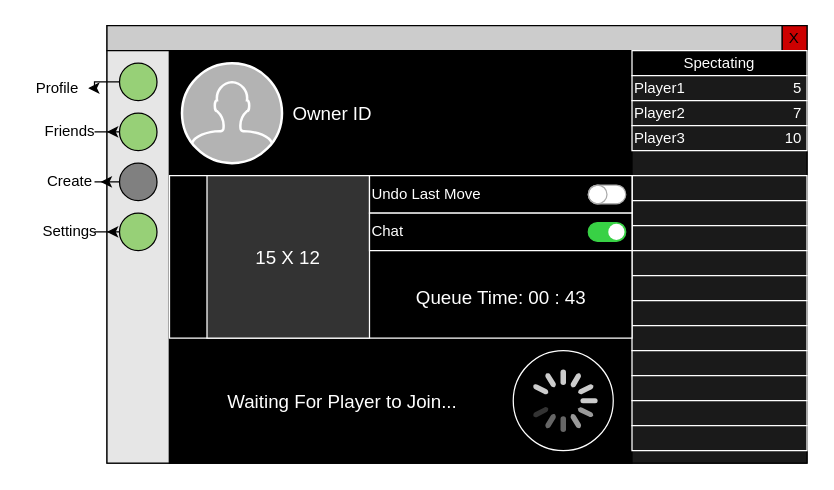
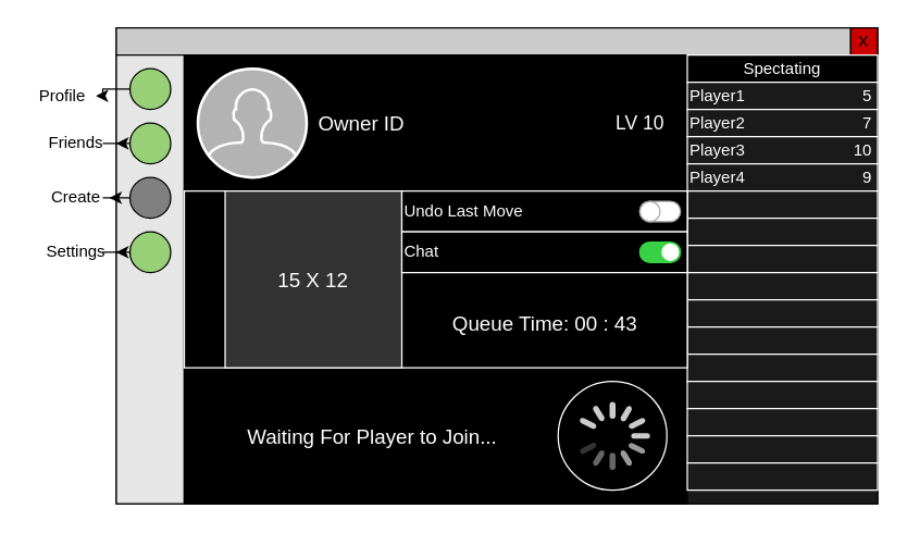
  <mxCell id="0" />
  <mxCell id="1" parent="0" />
  <mxCell id="2" value="" style="rounded=0;whiteSpace=wrap;html=1;fillColor=#FFFFFF;" parent="1" vertex="1"><mxGeometry x="85" y="20" width="560" height="350" as="geometry" /></mxCell>
  <mxCell id="3" value="" style="endArrow=none;html=1;entryX=1;entryY=0.057;entryDx=0;entryDy=0;entryPerimeter=0;" parent="1" target="2" edge="1"><mxGeometry width="50" height="50" relative="1" as="geometry"><mxPoint x="85" y="40" as="sourcePoint" /><mxPoint x="185" y="40" as="targetPoint" /></mxGeometry></mxCell>
  <mxCell id="4" value="X" style="whiteSpace=wrap;html=1;aspect=fixed;fillColor=#CC0000;" parent="1" vertex="1"><mxGeometry x="625" y="20" width="20" height="20" as="geometry" /></mxCell>
  <mxCell id="5" value="" style="rounded=0;whiteSpace=wrap;html=1;fillColor=#CCCCCC;" parent="1" vertex="1"><mxGeometry x="85" y="20" width="540" height="20" as="geometry" /></mxCell>
  <mxCell id="6" value="" style="rounded=0;whiteSpace=wrap;html=1;fillColor=#E6E6E6;" parent="1" vertex="1"><mxGeometry x="85" y="40" width="50" height="330" as="geometry" /></mxCell>
  <mxCell id="7" style="edgeStyle=orthogonalEdgeStyle;rounded=0;orthogonalLoop=1;jettySize=auto;html=1;exitX=0;exitY=0.5;exitDx=0;exitDy=0;" parent="1" source="8" target="15" edge="1"><mxGeometry relative="1" as="geometry" /></mxCell>
  <mxCell id="8" value="" style="ellipse;whiteSpace=wrap;html=1;aspect=fixed;fillColor=#97D077;" parent="1" vertex="1"><mxGeometry x="95" y="50" width="30" height="30" as="geometry" /></mxCell>
  <mxCell id="9" style="edgeStyle=orthogonalEdgeStyle;rounded=0;orthogonalLoop=1;jettySize=auto;html=1;exitX=0;exitY=0.5;exitDx=0;exitDy=0;" parent="1" source="10" target="16" edge="1"><mxGeometry relative="1" as="geometry" /></mxCell>
  <mxCell id="10" value="" style="ellipse;whiteSpace=wrap;html=1;aspect=fixed;fillColor=#97D077;" parent="1" vertex="1"><mxGeometry x="95" y="90" width="30" height="30" as="geometry" /></mxCell>
  <mxCell id="11" style="edgeStyle=orthogonalEdgeStyle;rounded=0;orthogonalLoop=1;jettySize=auto;html=1;exitX=0;exitY=0.5;exitDx=0;exitDy=0;" parent="1" source="12" target="17" edge="1"><mxGeometry relative="1" as="geometry" /></mxCell>
  <mxCell id="12" value="" style="ellipse;whiteSpace=wrap;html=1;aspect=fixed;fillColor=#808080;" parent="1" vertex="1"><mxGeometry x="95" y="130" width="30" height="30" as="geometry" /></mxCell>
  <mxCell id="13" style="edgeStyle=orthogonalEdgeStyle;rounded=0;orthogonalLoop=1;jettySize=auto;html=1;exitX=0;exitY=0.5;exitDx=0;exitDy=0;" parent="1" source="14" target="18" edge="1"><mxGeometry relative="1" as="geometry" /></mxCell>
  <mxCell id="14" value="" style="ellipse;whiteSpace=wrap;html=1;aspect=fixed;fillColor=#97D077;" parent="1" vertex="1"><mxGeometry x="95" y="170" width="30" height="30" as="geometry" /></mxCell>
  <mxCell id="15" value="Profile" style="text;html=1;resizable=0;autosize=1;align=center;verticalAlign=middle;points=[];fillColor=none;strokeColor=none;rounded=0;" parent="1" vertex="1"><mxGeometry x="20" y="60" width="50" height="20" as="geometry" /></mxCell>
  <mxCell id="16" value="Friends" style="text;html=1;resizable=0;autosize=1;align=center;verticalAlign=middle;points=[];fillColor=none;strokeColor=none;rounded=0;" parent="1" vertex="1"><mxGeometry x="25" y="95" width="60" height="20" as="geometry" /></mxCell>
  <mxCell id="17" value="Create&lt;span style=&quot;color: rgba(0 , 0 , 0 , 0) ; font-family: monospace ; font-size: 0px&quot;&gt;%3CmxGraphModel%3E%3Croot%3E%3CmxCell%20id%3D%220%22%2F%3E%3CmxCell%20id%3D%221%22%20parent%3D%220%22%2F%3E%3CmxCell%20id%3D%222%22%20value%3D%22Profile%22%20style%3D%22text%3Bhtml%3D1%3Bresizable%3D0%3Bautosize%3D1%3Balign%3Dcenter%3BverticalAlign%3Dmiddle%3Bpoints%3D%5B%5D%3BfillColor%3Dnone%3BstrokeColor%3Dnone%3Brounded%3D0%3B%22%20vertex%3D%221%22%20parent%3D%221%22%3E%3CmxGeometry%20x%3D%2245%22%20y%3D%22145%22%20width%3D%2250%22%20height%3D%2220%22%20as%3D%22geometry%22%2F%3E%3C%2FmxCell%3E%3C%2Froot%3E%3C%2FmxGraphModel%3E&lt;/span&gt;" style="text;html=1;resizable=0;autosize=1;align=center;verticalAlign=middle;points=[];fillColor=none;strokeColor=none;rounded=0;" parent="1" vertex="1"><mxGeometry x="30" y="135" width="50" height="20" as="geometry" /></mxCell>
  <mxCell id="18" value="Settings" style="text;html=1;resizable=0;autosize=1;align=center;verticalAlign=middle;points=[];fillColor=none;strokeColor=none;rounded=0;" parent="1" vertex="1"><mxGeometry x="25" y="175" width="60" height="20" as="geometry" /></mxCell>
  <mxCell id="19" value="" style="rounded=0;whiteSpace=wrap;html=1;fillColor=#1A1A1A;" parent="1" vertex="1"><mxGeometry x="135" y="40" width="510" height="330" as="geometry" /></mxCell>
  <mxCell id="20" value="" style="rounded=0;whiteSpace=wrap;html=1;fillColor=#000000;" parent="1" vertex="1"><mxGeometry x="135" y="40" width="370" height="330" as="geometry" /></mxCell>
  <mxCell id="21" value="&lt;font color=&quot;#ffffff&quot;&gt;Spectating&lt;/font&gt;" style="rounded=0;whiteSpace=wrap;html=1;fillColor=#000000;strokeColor=#FFFFFF;" parent="1" vertex="1"><mxGeometry x="505" y="40" width="140" height="20" as="geometry" /></mxCell>
  <mxCell id="22" value="&lt;font color=&quot;#ffffff&quot;&gt;Player1&amp;nbsp; &amp;nbsp; &amp;nbsp; &amp;nbsp; &amp;nbsp; &amp;nbsp; &amp;nbsp; &amp;nbsp; &amp;nbsp; &amp;nbsp; &amp;nbsp; &amp;nbsp; &amp;nbsp; 5&lt;/font&gt;" style="rounded=0;whiteSpace=wrap;html=1;fillColor=#1A1A1A;strokeColor=#FFFFFF;align=left;" parent="1" vertex="1"><mxGeometry x="505" y="60" width="140" height="20" as="geometry" /></mxCell>
  <mxCell id="23" value="&lt;font color=&quot;#ffffff&quot;&gt;&lt;span style=&quot;background-color: rgb(26 , 26 , 26)&quot;&gt;Player2&amp;nbsp; &amp;nbsp; &amp;nbsp; &amp;nbsp; &amp;nbsp; &amp;nbsp; &amp;nbsp; &amp;nbsp; &amp;nbsp; &amp;nbsp; &amp;nbsp; &amp;nbsp; &amp;nbsp; 7&lt;/span&gt;&lt;/font&gt;" style="rounded=0;whiteSpace=wrap;html=1;fillColor=#1A1A1A;strokeColor=#FFFFFF;align=left;" parent="1" vertex="1"><mxGeometry x="505" y="80" width="140" height="20" as="geometry" /></mxCell>
  <mxCell id="24" value="&lt;font color=&quot;#ffffff&quot;&gt;Player3&amp;nbsp; &amp;nbsp; &amp;nbsp; &amp;nbsp; &amp;nbsp; &amp;nbsp; &amp;nbsp; &amp;nbsp; &amp;nbsp; &amp;nbsp; &amp;nbsp; &amp;nbsp; 10&lt;/font&gt;" style="rounded=0;whiteSpace=wrap;html=1;fillColor=#1A1A1A;strokeColor=#FFFFFF;align=left;" parent="1" vertex="1"><mxGeometry x="505" y="100" width="140" height="20" as="geometry" /></mxCell>
+ <mxCell id="25" value="&lt;font color=&quot;#ffffff&quot;&gt;Player4&amp;nbsp; &amp;nbsp; &amp;nbsp; &amp;nbsp; &amp;nbsp; &amp;nbsp; &amp;nbsp; &amp;nbsp; &amp;nbsp; &amp;nbsp; &amp;nbsp; &amp;nbsp; &amp;nbsp; 9&lt;/font&gt;" style="rounded=0;whiteSpace=wrap;html=1;fillColor=#1A1A1A;strokeColor=#FFFFFF;align=left;" parent="1" vertex="1"><mxGeometry x="505" y="120" width="140" height="20" as="geometry" /></mxCell>
  <mxCell id="26" value="" style="rounded=0;whiteSpace=wrap;html=1;fillColor=#1A1A1A;strokeColor=#FFFFFF;" parent="1" vertex="1"><mxGeometry x="505" y="140" width="140" height="20" as="geometry" /></mxCell>
  <mxCell id="27" value="" style="rounded=0;whiteSpace=wrap;html=1;fillColor=#1A1A1A;strokeColor=#FFFFFF;" parent="1" vertex="1"><mxGeometry x="505" y="160" width="140" height="20" as="geometry" /></mxCell>
  <mxCell id="28" value="" style="rounded=0;whiteSpace=wrap;html=1;fillColor=#1A1A1A;strokeColor=#FFFFFF;" parent="1" vertex="1"><mxGeometry x="505" y="180" width="140" height="20" as="geometry" /></mxCell>
  <mxCell id="29" value="" style="rounded=0;whiteSpace=wrap;html=1;fillColor=#1A1A1A;strokeColor=#FFFFFF;" parent="1" vertex="1"><mxGeometry x="505" y="200" width="140" height="20" as="geometry" /></mxCell>
  <mxCell id="30" value="" style="rounded=0;whiteSpace=wrap;html=1;fillColor=#1A1A1A;strokeColor=#FFFFFF;" parent="1" vertex="1"><mxGeometry x="505" y="220" width="140" height="20" as="geometry" /></mxCell>
  <mxCell id="31" value="" style="rounded=0;whiteSpace=wrap;html=1;fillColor=#1A1A1A;strokeColor=#FFFFFF;" parent="1" vertex="1"><mxGeometry x="505" y="240" width="140" height="20" as="geometry" /></mxCell>
  <mxCell id="32" value="" style="rounded=0;whiteSpace=wrap;html=1;fillColor=#1A1A1A;strokeColor=#FFFFFF;" parent="1" vertex="1"><mxGeometry x="505" y="260" width="140" height="20" as="geometry" /></mxCell>
  <mxCell id="33" value="" style="rounded=0;whiteSpace=wrap;html=1;fillColor=#1A1A1A;strokeColor=#FFFFFF;" parent="1" vertex="1"><mxGeometry x="505" y="280" width="140" height="20" as="geometry" /></mxCell>
  <mxCell id="34" value="" style="rounded=0;whiteSpace=wrap;html=1;fillColor=#1A1A1A;strokeColor=#FFFFFF;" parent="1" vertex="1"><mxGeometry x="505" y="300" width="140" height="20" as="geometry" /></mxCell>
  <mxCell id="35" value="" style="rounded=0;whiteSpace=wrap;html=1;fillColor=#1A1A1A;strokeColor=#FFFFFF;" parent="1" vertex="1"><mxGeometry x="505" y="320" width="140" height="20" as="geometry" /></mxCell>
  <mxCell id="36" value="" style="rounded=0;whiteSpace=wrap;html=1;fillColor=#1A1A1A;strokeColor=#FFFFFF;" parent="1" vertex="1"><mxGeometry x="505" y="340" width="140" height="20" as="geometry" /></mxCell>
  <mxCell id="37" value="" style="html=1;verticalLabelPosition=bottom;align=center;labelBackgroundColor=#ffffff;verticalAlign=top;strokeWidth=2;strokeColor=#FFFFFF;shadow=0;dashed=0;shape=mxgraph.ios7.icons.user;fillColor=#B3B3B3;" parent="1" vertex="1"><mxGeometry x="145" y="50" width="80" height="80" as="geometry" /></mxCell>
  <mxCell id="38" value="&lt;font color=&quot;#ffffff&quot; style=&quot;font-size: 15px&quot;&gt;Owner ID&lt;/font&gt;" style="text;html=1;resizable=0;autosize=1;align=center;verticalAlign=middle;points=[];fillColor=none;strokeColor=none;rounded=0;" parent="1" vertex="1"><mxGeometry x="225" y="80" width="80" height="20" as="geometry" /></mxCell>
+ <mxCell id="39" value="&lt;font color=&quot;#ffffff&quot; style=&quot;font-size: 14px&quot;&gt;LV 10&lt;/font&gt;" style="text;html=1;resizable=0;autosize=1;align=center;verticalAlign=middle;points=[];fillColor=none;strokeColor=none;rounded=0;" parent="1" vertex="1"><mxGeometry x="445" y="80" width="50" height="20" as="geometry" /></mxCell>
  <mxCell id="40" value="" style="rounded=0;whiteSpace=wrap;html=1;strokeColor=#FFFFFF;fillColor=#000000;" parent="1" vertex="1"><mxGeometry x="135" y="140" width="370" height="130" as="geometry" /></mxCell>
  <mxCell id="41" value="&lt;font color=&quot;#ffffff&quot; style=&quot;font-size: 15px&quot;&gt;Waiting For Player to Join...&lt;/font&gt;" style="text;html=1;resizable=0;autosize=1;align=center;verticalAlign=middle;points=[];fillColor=none;strokeColor=none;rounded=0;" parent="1" vertex="1"><mxGeometry x="172.5" y="310" width="200" height="20" as="geometry" /></mxCell>
  <mxCell id="42" value="&lt;font color=&quot;#ffffff&quot;&gt;&lt;span style=&quot;font-size: 15px&quot;&gt;Queue Time: 00 : 43&lt;/span&gt;&lt;/font&gt;" style="text;html=1;resizable=0;autosize=1;align=center;verticalAlign=middle;points=[];fillColor=none;strokeColor=none;rounded=0;" parent="1" vertex="1"><mxGeometry x="325" y="226.5" width="150" height="20" as="geometry" /></mxCell>
  <mxCell id="43" value="&lt;font style=&quot;font-size: 15px&quot; color=&quot;#ffffff&quot;&gt;15 X 12&lt;/font&gt;" style="whiteSpace=wrap;html=1;aspect=fixed;strokeColor=#FFFFFF;fillColor=#333333;" parent="1" vertex="1"><mxGeometry x="165" y="140" width="130" height="130" as="geometry" /></mxCell>
  <mxCell id="44" value="" style="ellipse;whiteSpace=wrap;html=1;aspect=fixed;strokeColor=#FFFFFF;fillColor=#000000;" parent="1" vertex="1"><mxGeometry x="410" y="280" width="80" height="80" as="geometry" /></mxCell>
  <mxCell id="45" value="" style="html=1;verticalLabelPosition=bottom;labelBackgroundColor=#ffffff;verticalAlign=top;shadow=0;dashed=0;strokeWidth=2;shape=mxgraph.ios7.misc.loading_circle;fillColor=#000000;" parent="1" vertex="1"><mxGeometry x="422.5" y="295" width="55" height="50" as="geometry" /></mxCell>
  <mxCell id="46" value="&lt;font color=&quot;#ffffff&quot;&gt;Undo Last Move&lt;/font&gt;" style="rounded=0;whiteSpace=wrap;html=1;strokeColor=#FFFFFF;fillColor=#000000;align=left;" parent="1" vertex="1"><mxGeometry x="295" y="140" width="210" height="30" as="geometry" /></mxCell>
  <mxCell id="47" value="&lt;font color=&quot;#ffffff&quot;&gt;Chat&lt;/font&gt;" style="rounded=0;whiteSpace=wrap;html=1;strokeColor=#FFFFFF;fillColor=#000000;align=left;" parent="1" vertex="1"><mxGeometry x="295" y="170" width="210" height="30" as="geometry" /></mxCell>
  <mxCell id="48" value="" style="html=1;verticalLabelPosition=bottom;labelBackgroundColor=#ffffff;verticalAlign=top;shadow=0;dashed=0;strokeWidth=1;shape=mxgraph.ios7ui.onOffButton;buttonState=off;strokeColor=#38D145;strokeColor2=#aaaaaa;fillColor=#38D145;fillColor2=#ffffff;" parent="1" vertex="1"><mxGeometry x="470" y="147.5" width="23" height="15" as="geometry" /></mxCell>
  <mxCell id="49" value="" style="html=1;verticalLabelPosition=bottom;labelBackgroundColor=#ffffff;verticalAlign=top;shadow=0;dashed=0;strokeWidth=1;shape=mxgraph.ios7ui.onOffButton;buttonState=on;strokeColor=#38D145;strokeColor2=#aaaaaa;fillColor=#38D145;fillColor2=#ffffff;" parent="1" vertex="1"><mxGeometry x="470" y="177.5" width="23" height="15" as="geometry" /></mxCell>
